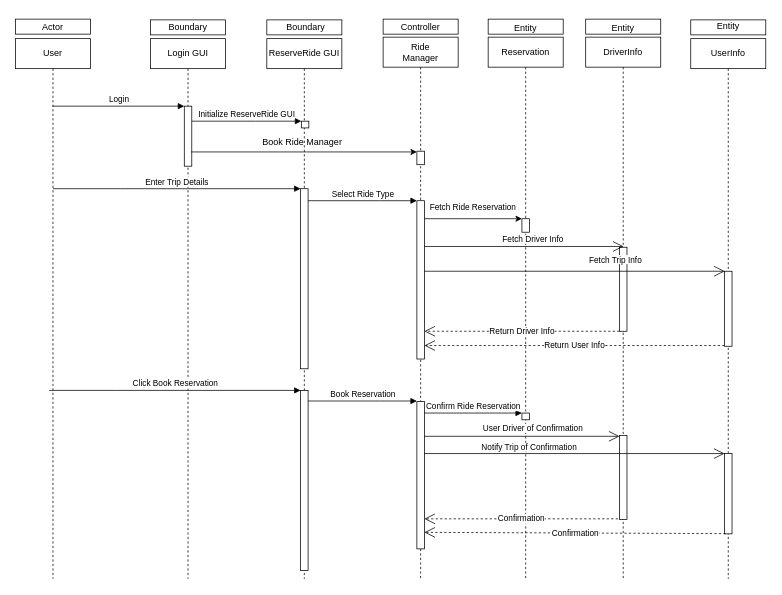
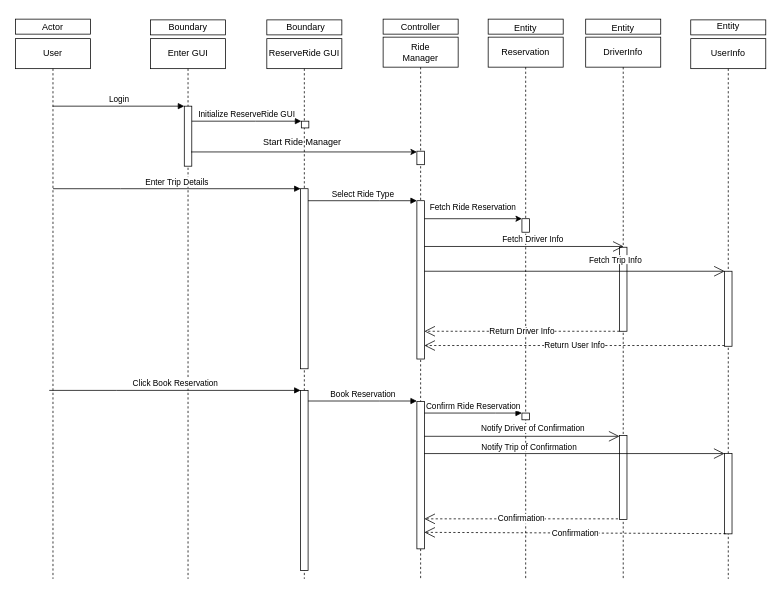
  <mxCell id="0" />
  <mxCell id="1" parent="0" />
  <mxCell id="2" value="User" style="shape=umlLifeline;perimeter=lifelinePerimeter;whiteSpace=wrap;html=1;container=0;dropTarget=0;collapsible=0;recursiveResize=0;outlineConnect=0;portConstraint=eastwest;newEdgeStyle={&quot;edgeStyle&quot;:&quot;elbowEdgeStyle&quot;,&quot;elbow&quot;:&quot;vertical&quot;,&quot;curved&quot;:0,&quot;rounded&quot;:0};" parent="1" vertex="1"><mxGeometry x="20" y="51" width="100" height="720" as="geometry" /></mxCell>
- <mxCell id="3" value="Login GUI" style="shape=umlLifeline;perimeter=lifelinePerimeter;whiteSpace=wrap;html=1;container=0;dropTarget=0;collapsible=0;recursiveResize=0;outlineConnect=0;portConstraint=eastwest;newEdgeStyle={&quot;edgeStyle&quot;:&quot;elbowEdgeStyle&quot;,&quot;elbow&quot;:&quot;vertical&quot;,&quot;curved&quot;:0,&quot;rounded&quot;:0};" parent="1" vertex="1"><mxGeometry x="200" y="51" width="100" height="720" as="geometry" /></mxCell>
+ <mxCell id="3" value="Enter GUI" style="shape=umlLifeline;perimeter=lifelinePerimeter;whiteSpace=wrap;html=1;container=0;dropTarget=0;collapsible=0;recursiveResize=0;outlineConnect=0;portConstraint=eastwest;newEdgeStyle={&quot;edgeStyle&quot;:&quot;elbowEdgeStyle&quot;,&quot;elbow&quot;:&quot;vertical&quot;,&quot;curved&quot;:0,&quot;rounded&quot;:0};" parent="1" vertex="1"><mxGeometry x="200" y="51" width="100" height="720" as="geometry" /></mxCell>
  <mxCell id="4" value="" style="html=1;points=[];perimeter=orthogonalPerimeter;outlineConnect=0;targetShapes=umlLifeline;portConstraint=eastwest;newEdgeStyle={&quot;edgeStyle&quot;:&quot;elbowEdgeStyle&quot;,&quot;elbow&quot;:&quot;vertical&quot;,&quot;curved&quot;:0,&quot;rounded&quot;:0};" parent="3" vertex="1"><mxGeometry x="45" y="90" width="10" height="80" as="geometry" /></mxCell>
  <mxCell id="5" value="Login" style="html=1;verticalAlign=bottom;endArrow=block;edgeStyle=elbowEdgeStyle;elbow=horizontal;curved=0;rounded=0;" parent="1" source="2" edge="1"><mxGeometry relative="1" as="geometry"><mxPoint x="120" y="516" as="sourcePoint" /><Array as="points"><mxPoint x="160" y="141" /></Array><mxPoint x="245" y="141" as="targetPoint" /></mxGeometry></mxCell>
  <mxCell id="6" value="ReserveRide GUI" style="shape=umlLifeline;perimeter=lifelinePerimeter;whiteSpace=wrap;html=1;container=0;dropTarget=0;collapsible=0;recursiveResize=0;outlineConnect=0;portConstraint=eastwest;newEdgeStyle={&quot;edgeStyle&quot;:&quot;elbowEdgeStyle&quot;,&quot;elbow&quot;:&quot;vertical&quot;,&quot;curved&quot;:0,&quot;rounded&quot;:0};" parent="1" vertex="1"><mxGeometry x="355" y="51" width="100" height="720" as="geometry" /></mxCell>
  <mxCell id="7" value="" style="html=1;points=[];perimeter=orthogonalPerimeter;outlineConnect=0;targetShapes=umlLifeline;portConstraint=eastwest;newEdgeStyle={&quot;edgeStyle&quot;:&quot;elbowEdgeStyle&quot;,&quot;elbow&quot;:&quot;vertical&quot;,&quot;curved&quot;:0,&quot;rounded&quot;:0};" parent="6" vertex="1"><mxGeometry x="45" y="200" width="10" height="240" as="geometry" /></mxCell>
  <mxCell id="8" value="" style="html=1;points=[];perimeter=orthogonalPerimeter;outlineConnect=0;targetShapes=umlLifeline;portConstraint=eastwest;newEdgeStyle={&quot;edgeStyle&quot;:&quot;elbowEdgeStyle&quot;,&quot;elbow&quot;:&quot;vertical&quot;,&quot;curved&quot;:0,&quot;rounded&quot;:0};" parent="6" vertex="1"><mxGeometry x="46" y="110" width="10" height="9" as="geometry" /></mxCell>
  <mxCell id="9" value="Enter Trip Details" style="html=1;verticalAlign=bottom;endArrow=block;edgeStyle=elbowEdgeStyle;elbow=horizontal;curved=0;rounded=0;" parent="1" edge="1"><mxGeometry relative="1" as="geometry"><mxPoint x="70" y="251" as="sourcePoint" /><Array as="points"><mxPoint x="160" y="251" /></Array><mxPoint x="400" y="251" as="targetPoint" /></mxGeometry></mxCell>
  <mxCell id="10" value="Initialize ReserveRide GUI" style="html=1;verticalAlign=bottom;endArrow=block;edgeStyle=elbowEdgeStyle;elbow=horizontal;curved=0;rounded=0;" parent="1" source="4" target="8" edge="1"><mxGeometry relative="1" as="geometry"><mxPoint x="280" y="161" as="sourcePoint" /><Array as="points"><mxPoint x="340" y="161" /></Array><mxPoint x="400" y="161" as="targetPoint" /></mxGeometry></mxCell>
  <mxCell id="11" value="Ride&lt;br&gt;&lt;div&gt;Manager&lt;/div&gt;" style="shape=umlLifeline;perimeter=lifelinePerimeter;whiteSpace=wrap;html=1;container=0;dropTarget=0;collapsible=0;recursiveResize=0;outlineConnect=0;portConstraint=eastwest;newEdgeStyle={&quot;edgeStyle&quot;:&quot;elbowEdgeStyle&quot;,&quot;elbow&quot;:&quot;vertical&quot;,&quot;curved&quot;:0,&quot;rounded&quot;:0};" parent="1" vertex="1"><mxGeometry x="510" y="49" width="100" height="722" as="geometry" /></mxCell>
  <mxCell id="12" value="" style="html=1;points=[];perimeter=orthogonalPerimeter;outlineConnect=0;targetShapes=umlLifeline;portConstraint=eastwest;newEdgeStyle={&quot;edgeStyle&quot;:&quot;elbowEdgeStyle&quot;,&quot;elbow&quot;:&quot;vertical&quot;,&quot;curved&quot;:0,&quot;rounded&quot;:0};" parent="11" vertex="1"><mxGeometry x="45" y="218" width="10" height="211" as="geometry" /></mxCell>
  <mxCell id="13" value="" style="html=1;points=[];perimeter=orthogonalPerimeter;outlineConnect=0;targetShapes=umlLifeline;portConstraint=eastwest;newEdgeStyle={&quot;edgeStyle&quot;:&quot;elbowEdgeStyle&quot;,&quot;elbow&quot;:&quot;vertical&quot;,&quot;curved&quot;:0,&quot;rounded&quot;:0};" parent="11" vertex="1"><mxGeometry x="45" y="152" width="10" height="18" as="geometry" /></mxCell>
  <mxCell id="14" value="Select Ride Type" style="html=1;verticalAlign=bottom;endArrow=block;edgeStyle=elbowEdgeStyle;elbow=vertical;curved=0;rounded=0;" parent="1" edge="1"><mxGeometry relative="1" as="geometry"><mxPoint x="410" y="267" as="sourcePoint" /><Array as="points"><mxPoint x="505" y="267" /></Array><mxPoint x="555" y="267" as="targetPoint" /></mxGeometry></mxCell>
  <mxCell id="15" value="Reservation" style="shape=umlLifeline;perimeter=lifelinePerimeter;whiteSpace=wrap;html=1;container=0;dropTarget=0;collapsible=0;recursiveResize=0;outlineConnect=0;portConstraint=eastwest;newEdgeStyle={&quot;edgeStyle&quot;:&quot;elbowEdgeStyle&quot;,&quot;elbow&quot;:&quot;vertical&quot;,&quot;curved&quot;:0,&quot;rounded&quot;:0};" parent="1" vertex="1"><mxGeometry x="650" y="49" width="100" height="722" as="geometry" /></mxCell>
  <mxCell id="16" value="" style="html=1;points=[];perimeter=orthogonalPerimeter;outlineConnect=0;targetShapes=umlLifeline;portConstraint=eastwest;newEdgeStyle={&quot;edgeStyle&quot;:&quot;elbowEdgeStyle&quot;,&quot;elbow&quot;:&quot;vertical&quot;,&quot;curved&quot;:0,&quot;rounded&quot;:0};" parent="15" vertex="1"><mxGeometry x="45" y="242" width="10" height="18" as="geometry" /></mxCell>
  <mxCell id="17" value="" style="html=1;points=[];perimeter=orthogonalPerimeter;outlineConnect=0;targetShapes=umlLifeline;portConstraint=eastwest;newEdgeStyle={&quot;edgeStyle&quot;:&quot;elbowEdgeStyle&quot;,&quot;elbow&quot;:&quot;vertical&quot;,&quot;curved&quot;:0,&quot;rounded&quot;:0};" vertex="1" parent="15"><mxGeometry x="45" y="501" width="10" height="9" as="geometry" /></mxCell>
  <mxCell id="18" value="DriverInfo" style="shape=umlLifeline;perimeter=lifelinePerimeter;whiteSpace=wrap;html=1;container=0;dropTarget=0;collapsible=0;recursiveResize=0;outlineConnect=0;portConstraint=eastwest;newEdgeStyle={&quot;edgeStyle&quot;:&quot;elbowEdgeStyle&quot;,&quot;elbow&quot;:&quot;vertical&quot;,&quot;curved&quot;:0,&quot;rounded&quot;:0};" parent="1" vertex="1"><mxGeometry x="780" y="49" width="100" height="722" as="geometry" /></mxCell>
  <mxCell id="19" value="&lt;span style=&quot;color: rgba(0, 0, 0, 0); font-family: monospace; font-size: 0px; text-align: start;&quot;&gt;%3CmxGraphModel%3E%3Croot%3E%3CmxCell%20id%3D%220%22%2F%3E%3CmxCell%20id%3D%221%22%20parent%3D%220%22%2F%3E%3CmxCell%20id%3D%222%22%20value%3D%22DriverInfo%22%20style%3D%22shape%3DumlLifeline%3Bperimeter%3DlifelinePerimeter%3BwhiteSpace%3Dwrap%3Bhtml%3D1%3Bcontainer%3D0%3BdropTarget%3D0%3Bcollapsible%3D0%3BrecursiveResize%3D0%3BoutlineConnect%3D0%3BportConstraint%3Deastwest%3BnewEdgeStyle%3D%7B%26quot%3BedgeStyle%26quot%3B%3A%26quot%3BelbowEdgeStyle%26quot%3B%2C%26quot%3Belbow%26quot%3B%3A%26quot%3Bvertical%26quot%3B%2C%26quot%3Bcurved%26quot%3B%3A0%2C%26quot%3Brounded%26quot%3B%3A0%7D%3B%22%20vertex%3D%221%22%20parent%3D%221%22%3E%3CmxGeometry%20x%3D%22800%22%20y%3D%2228%22%20width%3D%22100%22%20height%3D%22712%22%20as%3D%22geometry%22%2F%3E%3C%2FmxCell%3E%3CmxCell%20id%3D%223%22%20value%3D%22%22%20style%3D%22html%3D1%3Bpoints%3D%5B%5D%3Bperimeter%3DorthogonalPerimeter%3BoutlineConnect%3D0%3BtargetShapes%3DumlLifeline%3BportConstraint%3Deastwest%3BnewEdgeStyle%3D%7B%26quot%3BedgeStyle%26quot%3B%3A%26quot%3BelbowEdgeStyle%26quot%3B%2C%26quot%3Belbow%26quot%3B%3A%26quot%3Bvertical%26quot%3B%2C%26quot%3Bcurved%26quot%3B%3A0%2C%26quot%3Brounded%26quot%3B%3A0%7D%3B%22%20vertex%3D%221%22%20parent%3D%222%22%3E%3CmxGeometry%20x%3D%2245%22%20y%3D%22280%22%20width%3D%2210%22%20height%3D%22112%22%20as%3D%22geometry%22%2F%3E%3C%2FmxCell%3E%3C%2Froot%3E%3C%2FmxGraphModel%3E&lt;/span&gt;" style="html=1;points=[];perimeter=orthogonalPerimeter;outlineConnect=0;targetShapes=umlLifeline;portConstraint=eastwest;newEdgeStyle={&quot;edgeStyle&quot;:&quot;elbowEdgeStyle&quot;,&quot;elbow&quot;:&quot;vertical&quot;,&quot;curved&quot;:0,&quot;rounded&quot;:0};" parent="18" vertex="1"><mxGeometry x="45" y="280" width="10" height="112" as="geometry" /></mxCell>
  <mxCell id="20" value="&lt;span style=&quot;color: rgba(0, 0, 0, 0); font-family: monospace; font-size: 0px; text-align: start;&quot;&gt;%3CmxGraphModel%3E%3Croot%3E%3CmxCell%20id%3D%220%22%2F%3E%3CmxCell%20id%3D%221%22%20parent%3D%220%22%2F%3E%3CmxCell%20id%3D%222%22%20value%3D%22DriverInfo%22%20style%3D%22shape%3DumlLifeline%3Bperimeter%3DlifelinePerimeter%3BwhiteSpace%3Dwrap%3Bhtml%3D1%3Bcontainer%3D0%3BdropTarget%3D0%3Bcollapsible%3D0%3BrecursiveResize%3D0%3BoutlineConnect%3D0%3BportConstraint%3Deastwest%3BnewEdgeStyle%3D%7B%26quot%3BedgeStyle%26quot%3B%3A%26quot%3BelbowEdgeStyle%26quot%3B%2C%26quot%3Belbow%26quot%3B%3A%26quot%3Bvertical%26quot%3B%2C%26quot%3Bcurved%26quot%3B%3A0%2C%26quot%3Brounded%26quot%3B%3A0%7D%3B%22%20vertex%3D%221%22%20parent%3D%221%22%3E%3CmxGeometry%20x%3D%22800%22%20y%3D%2228%22%20width%3D%22100%22%20height%3D%22712%22%20as%3D%22geometry%22%2F%3E%3C%2FmxCell%3E%3CmxCell%20id%3D%223%22%20value%3D%22%22%20style%3D%22html%3D1%3Bpoints%3D%5B%5D%3Bperimeter%3DorthogonalPerimeter%3BoutlineConnect%3D0%3BtargetShapes%3DumlLifeline%3BportConstraint%3Deastwest%3BnewEdgeStyle%3D%7B%26quot%3BedgeStyle%26quot%3B%3A%26quot%3BelbowEdgeStyle%26quot%3B%2C%26quot%3Belbow%26quot%3B%3A%26quot%3Bvertical%26quot%3B%2C%26quot%3Bcurved%26quot%3B%3A0%2C%26quot%3Brounded%26quot%3B%3A0%7D%3B%22%20vertex%3D%221%22%20parent%3D%222%22%3E%3CmxGeometry%20x%3D%2245%22%20y%3D%22280%22%20width%3D%2210%22%20height%3D%22112%22%20as%3D%22geometry%22%2F%3E%3C%2FmxCell%3E%3C%2Froot%3E%3C%2FmxGraphModel%3E&lt;/span&gt;" style="html=1;points=[];perimeter=orthogonalPerimeter;outlineConnect=0;targetShapes=umlLifeline;portConstraint=eastwest;newEdgeStyle={&quot;edgeStyle&quot;:&quot;elbowEdgeStyle&quot;,&quot;elbow&quot;:&quot;vertical&quot;,&quot;curved&quot;:0,&quot;rounded&quot;:0};" vertex="1" parent="18"><mxGeometry x="45" y="531" width="10" height="112" as="geometry" /></mxCell>
  <mxCell id="21" value="UserInfo" style="shape=umlLifeline;perimeter=lifelinePerimeter;whiteSpace=wrap;html=1;container=0;dropTarget=0;collapsible=0;recursiveResize=0;outlineConnect=0;portConstraint=eastwest;newEdgeStyle={&quot;edgeStyle&quot;:&quot;elbowEdgeStyle&quot;,&quot;elbow&quot;:&quot;vertical&quot;,&quot;curved&quot;:0,&quot;rounded&quot;:0};" parent="1" vertex="1"><mxGeometry x="920" y="51" width="100" height="720" as="geometry" /></mxCell>
  <mxCell id="22" value="" style="html=1;points=[];perimeter=orthogonalPerimeter;outlineConnect=0;targetShapes=umlLifeline;portConstraint=eastwest;newEdgeStyle={&quot;edgeStyle&quot;:&quot;elbowEdgeStyle&quot;,&quot;elbow&quot;:&quot;vertical&quot;,&quot;curved&quot;:0,&quot;rounded&quot;:0};" vertex="1" parent="21"><mxGeometry x="45" y="553" width="10" height="107" as="geometry" /></mxCell>
  <mxCell id="23" value="" style="html=1;points=[];perimeter=orthogonalPerimeter;outlineConnect=0;targetShapes=umlLifeline;portConstraint=eastwest;newEdgeStyle={&quot;edgeStyle&quot;:&quot;elbowEdgeStyle&quot;,&quot;elbow&quot;:&quot;vertical&quot;,&quot;curved&quot;:0,&quot;rounded&quot;:0};" parent="1" vertex="1"><mxGeometry x="965" y="361" width="10" height="100" as="geometry" /></mxCell>
  <mxCell id="24" value="Return Driver Info" style="endArrow=open;endSize=12;dashed=1;html=1;rounded=0;" parent="1" edge="1" target="12"><mxGeometry width="160" relative="1" as="geometry"><mxPoint x="825" y="441" as="sourcePoint" /><mxPoint x="567" y="441" as="targetPoint" /></mxGeometry></mxCell>
  <mxCell id="25" value="Return User Info" style="endArrow=open;endSize=12;dashed=1;html=1;rounded=0;" parent="1" edge="1" target="12"><mxGeometry width="160" relative="1" as="geometry"><mxPoint x="965" y="460" as="sourcePoint" /><mxPoint x="570" y="460" as="targetPoint" /></mxGeometry></mxCell>
  <mxCell id="26" value="&lt;span style=&quot;font-size: 11px; text-wrap: nowrap; background-color: rgb(255, 255, 255);&quot;&gt;Fetch Ride Reservation&lt;/span&gt;" style="text;html=1;align=center;verticalAlign=middle;whiteSpace=wrap;rounded=0;" parent="1" vertex="1"><mxGeometry x="600" y="261" width="60" height="30" as="geometry" /></mxCell>
  <mxCell id="27" value="&lt;span style=&quot;font-size: 11px; text-wrap: nowrap; background-color: rgb(255, 255, 255);&quot;&gt;Fetch Driver Info&lt;/span&gt;" style="text;html=1;align=center;verticalAlign=middle;whiteSpace=wrap;rounded=0;" parent="1" vertex="1"><mxGeometry x="680" y="304" width="60" height="30" as="geometry" /></mxCell>
  <mxCell id="28" value="" style="endArrow=open;endFill=1;endSize=12;html=1;rounded=0;" parent="1" edge="1"><mxGeometry width="160" relative="1" as="geometry"><mxPoint x="565" y="328" as="sourcePoint" /><mxPoint x="830.5" y="328" as="targetPoint" /></mxGeometry></mxCell>
  <mxCell id="29" value="" style="endArrow=open;endFill=1;endSize=12;html=1;rounded=0;" parent="1" source="12" edge="1"><mxGeometry width="160" relative="1" as="geometry"><mxPoint x="580" y="361" as="sourcePoint" /><mxPoint x="965.25" y="361" as="targetPoint" /></mxGeometry></mxCell>
  <mxCell id="30" value="&lt;span style=&quot;font-size: 11px; text-wrap: nowrap; background-color: rgb(255, 255, 255);&quot;&gt;Fetch Trip Info&lt;/span&gt;" style="text;html=1;align=center;verticalAlign=middle;whiteSpace=wrap;rounded=0;" parent="1" vertex="1"><mxGeometry x="790" y="331" width="60" height="30" as="geometry" /></mxCell>
- <mxCell id="31" value="Book Ride Manager" style="text;html=1;align=center;verticalAlign=middle;whiteSpace=wrap;rounded=0;" parent="1" vertex="1"><mxGeometry x="330" y="174" width="145" height="30" as="geometry" /></mxCell>
+ <mxCell id="31" value="Start Ride Manager" style="text;html=1;align=center;verticalAlign=middle;whiteSpace=wrap;rounded=0;" parent="1" vertex="1"><mxGeometry x="330" y="174" width="145" height="30" as="geometry" /></mxCell>
  <mxCell id="32" value="" style="endArrow=classic;html=1;rounded=0;entryX=0.25;entryY=0;entryDx=0;entryDy=0;" parent="1" edge="1"><mxGeometry width="50" height="50" relative="1" as="geometry"><mxPoint x="565" y="291" as="sourcePoint" /><mxPoint x="695" y="291" as="targetPoint" /></mxGeometry></mxCell>
  <mxCell id="33" value="" style="endArrow=classic;html=1;rounded=0;" parent="1" edge="1" target="13"><mxGeometry width="50" height="50" relative="1" as="geometry"><mxPoint x="254" y="202" as="sourcePoint" /><mxPoint x="554" y="202" as="targetPoint" /></mxGeometry></mxCell>
  <mxCell id="34" value="" style="rounded=0;whiteSpace=wrap;html=1;" parent="1" vertex="1"><mxGeometry x="20" y="25" width="100" height="20" as="geometry" /></mxCell>
  <mxCell id="35" value="Actor" style="text;html=1;align=center;verticalAlign=middle;whiteSpace=wrap;rounded=0;" parent="1" vertex="1"><mxGeometry x="40" width="60" height="30" as="geometry" y="21" /></mxCell>
  <mxCell id="36" value="" style="rounded=0;whiteSpace=wrap;html=1;" parent="1" vertex="1"><mxGeometry x="200" y="26" width="100" height="20" as="geometry" /></mxCell>
  <mxCell id="37" value="Boundary" style="text;html=1;align=center;verticalAlign=middle;whiteSpace=wrap;rounded=0;" parent="1" vertex="1"><mxGeometry x="220" width="60" height="30" as="geometry" y="21" /></mxCell>
  <mxCell id="38" value="" style="rounded=0;whiteSpace=wrap;html=1;" parent="1" vertex="1"><mxGeometry x="355" y="26" width="100" height="20" as="geometry" /></mxCell>
  <mxCell id="39" value="Boundary" style="text;html=1;align=center;verticalAlign=middle;whiteSpace=wrap;rounded=0;" parent="1" vertex="1"><mxGeometry x="376.5" width="60" height="30" as="geometry" y="21" /></mxCell>
  <mxCell id="40" value="" style="rounded=0;whiteSpace=wrap;html=1;" parent="1" vertex="1"><mxGeometry x="510" y="25" width="100" height="20" as="geometry" /></mxCell>
  <mxCell id="41" value="Controller" style="text;html=1;align=center;verticalAlign=middle;whiteSpace=wrap;rounded=0;" parent="1" vertex="1"><mxGeometry x="530" width="60" height="30" as="geometry" y="21" /></mxCell>
  <mxCell id="42" value="" style="rounded=0;whiteSpace=wrap;html=1;" parent="1" vertex="1"><mxGeometry x="650" y="25" width="100" height="20" as="geometry" /></mxCell>
  <mxCell id="43" value="Entity" style="text;html=1;align=center;verticalAlign=middle;whiteSpace=wrap;rounded=0;" parent="1" vertex="1"><mxGeometry x="670" y="22" width="60" height="30" as="geometry" /></mxCell>
  <mxCell id="44" value="" style="rounded=0;whiteSpace=wrap;html=1;" parent="1" vertex="1"><mxGeometry x="780" y="25" width="100" height="20" as="geometry" /></mxCell>
  <mxCell id="45" value="" style="rounded=0;whiteSpace=wrap;html=1;" parent="1" vertex="1"><mxGeometry x="920" y="26" width="100" height="20" as="geometry" /></mxCell>
  <mxCell id="46" value="Entity" style="text;html=1;align=center;verticalAlign=middle;whiteSpace=wrap;rounded=0;" parent="1" vertex="1"><mxGeometry x="800" y="22" width="60" height="30" as="geometry" /></mxCell>
  <mxCell id="47" value="Entity" style="text;html=1;align=center;verticalAlign=middle;whiteSpace=wrap;rounded=0;" parent="1" vertex="1"><mxGeometry x="940" y="20" width="60" height="30" as="geometry" /></mxCell>
  <mxCell id="48" value="" style="html=1;points=[];perimeter=orthogonalPerimeter;outlineConnect=0;targetShapes=umlLifeline;portConstraint=eastwest;newEdgeStyle={&quot;edgeStyle&quot;:&quot;elbowEdgeStyle&quot;,&quot;elbow&quot;:&quot;vertical&quot;,&quot;curved&quot;:0,&quot;rounded&quot;:0};" vertex="1" parent="1"><mxGeometry x="400" y="520" width="10" height="240" as="geometry" /></mxCell>
  <mxCell id="49" value="Click Book Reservation" style="html=1;verticalAlign=bottom;endArrow=block;edgeStyle=elbowEdgeStyle;elbow=horizontal;curved=0;rounded=0;" edge="1" parent="1"><mxGeometry relative="1" as="geometry"><mxPoint x="65" y="519.82" as="sourcePoint" /><Array as="points"><mxPoint x="155" y="519.82" /></Array><mxPoint x="400" y="519.82" as="targetPoint" /></mxGeometry></mxCell>
  <mxCell id="50" value="" style="html=1;points=[];perimeter=orthogonalPerimeter;outlineConnect=0;targetShapes=umlLifeline;portConstraint=eastwest;newEdgeStyle={&quot;edgeStyle&quot;:&quot;elbowEdgeStyle&quot;,&quot;elbow&quot;:&quot;vertical&quot;,&quot;curved&quot;:0,&quot;rounded&quot;:0};" vertex="1" parent="1"><mxGeometry x="555" y="534.5" width="10" height="196.5" as="geometry" /></mxCell>
  <mxCell id="51" value="Book Reservation" style="html=1;verticalAlign=bottom;endArrow=block;edgeStyle=elbowEdgeStyle;elbow=vertical;curved=0;rounded=0;" edge="1" parent="1"><mxGeometry relative="1" as="geometry"><mxPoint x="410" y="533.96" as="sourcePoint" /><Array as="points"><mxPoint x="505" y="533.96" /></Array><mxPoint x="555" y="533.96" as="targetPoint" /></mxGeometry></mxCell>
  <mxCell id="52" value="Confirm Ride Reservation" style="html=1;verticalAlign=bottom;endArrow=block;edgeStyle=elbowEdgeStyle;elbow=vertical;curved=0;rounded=0;" edge="1" parent="1"><mxGeometry relative="1" as="geometry"><mxPoint x="565" y="550" as="sourcePoint" /><Array as="points"><mxPoint x="660" y="550" /></Array><mxPoint x="695" y="550" as="targetPoint" /></mxGeometry></mxCell>
  <mxCell id="53" value="" style="endArrow=open;endFill=1;endSize=12;html=1;rounded=0;" edge="1" parent="1"><mxGeometry width="160" relative="1" as="geometry"><mxPoint x="564.75" y="604" as="sourcePoint" /><mxPoint x="965" y="604" as="targetPoint" /></mxGeometry></mxCell>
  <mxCell id="54" value="" style="endArrow=open;endFill=1;endSize=12;html=1;rounded=0;" edge="1" parent="1" target="20"><mxGeometry width="160" relative="1" as="geometry"><mxPoint x="565" y="581" as="sourcePoint" /><mxPoint x="820" y="581" as="targetPoint" /></mxGeometry></mxCell>
- <mxCell id="55" value="&lt;span style=&quot;font-size: 11px; text-wrap-mode: nowrap; background-color: rgb(255, 255, 255);&quot;&gt;User Driver of Confirmation&lt;/span&gt;" style="text;html=1;align=center;verticalAlign=middle;whiteSpace=wrap;rounded=0;" vertex="1" parent="1"><mxGeometry x="630" y="556" width="160" height="30" as="geometry" /></mxCell>
+ <mxCell id="55" value="&lt;span style=&quot;font-size: 11px; text-wrap-mode: nowrap; background-color: rgb(255, 255, 255);&quot;&gt;Notify Driver of Confirmation&lt;/span&gt;" style="text;html=1;align=center;verticalAlign=middle;whiteSpace=wrap;rounded=0;" vertex="1" parent="1"><mxGeometry x="630" y="556" width="160" height="30" as="geometry" /></mxCell>
  <mxCell id="56" value="&lt;span style=&quot;font-size: 11px; text-wrap-mode: nowrap; background-color: rgb(255, 255, 255);&quot;&gt;Notify Trip of Confirmation&lt;/span&gt;" style="text;html=1;align=center;verticalAlign=middle;whiteSpace=wrap;rounded=0;" vertex="1" parent="1"><mxGeometry x="630" y="581" width="150" height="30" as="geometry" /></mxCell>
  <mxCell id="57" value="Confirmation" style="endArrow=open;endSize=12;dashed=1;html=1;rounded=0;entryX=0.2;entryY=0.678;entryDx=0;entryDy=0;entryPerimeter=0;" edge="1" parent="1"><mxGeometry width="160" relative="1" as="geometry"><mxPoint x="823" y="691" as="sourcePoint" /><mxPoint x="565" y="691" as="targetPoint" /></mxGeometry></mxCell>
  <mxCell id="58" value="Confirmation" style="endArrow=open;endSize=12;dashed=1;html=1;rounded=0;exitX=0.465;exitY=0.932;exitDx=0;exitDy=0;exitPerimeter=0;" edge="1" parent="1"><mxGeometry width="160" relative="1" as="geometry"><mxPoint x="966.5" y="710.72" as="sourcePoint" /><mxPoint x="565" y="709" as="targetPoint" /></mxGeometry></mxCell>
